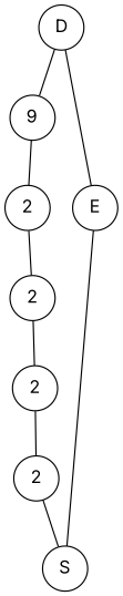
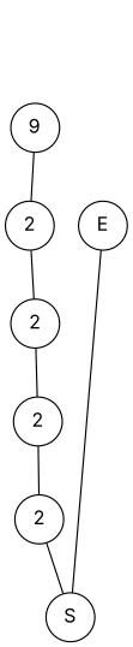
  graph {
    fontname=Inter
    node [fontname=Inter shape=circle]
    edge [fontname=Inter]
    n1 [label=9]
    n2 [label=2]
-   D
    E
    S
    n6 [label=2]
    n7 [label=2]
    n8 [label=2]
    n1 -- n2
    n2 -- n6
-   D -- n1
-   D -- E
    E -- S
    n6 -- n7
    n7 -- n8
    n8 -- S
  }
